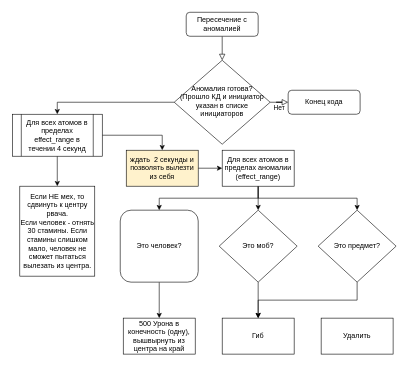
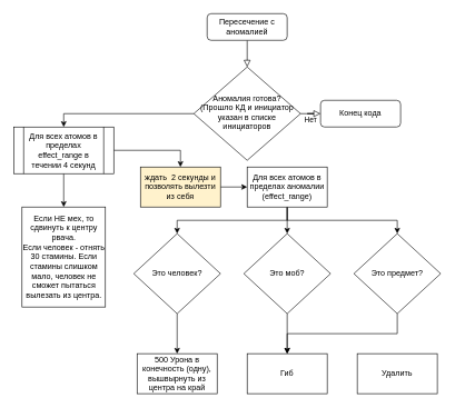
  <mxCell id="0" />
  <mxCell id="1" parent="0" />
  <mxCell id="2" value="" style="rounded=0;html=1;jettySize=auto;orthogonalLoop=1;fontSize=11;endArrow=block;endFill=0;endSize=8;strokeWidth=1;shadow=0;labelBackgroundColor=none;edgeStyle=orthogonalEdgeStyle;" parent="1" source="3" target="6" edge="1"><mxGeometry relative="1" as="geometry" /></mxCell>
  <mxCell id="3" value="Пересечение с аномалией" style="rounded=1;whiteSpace=wrap;html=1;fontSize=12;glass=0;strokeWidth=1;shadow=0;" parent="1" vertex="1"><mxGeometry x="310" y="20" width="120" height="40" as="geometry" /></mxCell>
  <mxCell id="4" value="Нет" style="edgeStyle=orthogonalEdgeStyle;rounded=0;html=1;jettySize=auto;orthogonalLoop=1;fontSize=11;endArrow=block;endFill=0;endSize=8;strokeWidth=1;shadow=0;labelBackgroundColor=none;" parent="1" source="6" target="7" edge="1"><mxGeometry y="10" relative="1" as="geometry"><mxPoint as="offset" /></mxGeometry></mxCell>
  <mxCell id="5" style="edgeStyle=orthogonalEdgeStyle;rounded=0;orthogonalLoop=1;jettySize=auto;html=1;exitX=0;exitY=0.5;exitDx=0;exitDy=0;entryX=0.5;entryY=0;entryDx=0;entryDy=0;" edge="1" parent="1" source="6" target="10"><mxGeometry relative="1" as="geometry"><mxPoint x="195" y="150" as="targetPoint" /></mxGeometry></mxCell>
  <mxCell id="6" value="Аномалия готова? (Прошло КД и инициатор указан в списке инициаторов" style="rhombus;whiteSpace=wrap;html=1;shadow=0;fontFamily=Helvetica;fontSize=12;align=center;strokeWidth=1;spacing=6;spacingTop=-4;" parent="1" vertex="1"><mxGeometry x="290" y="100" width="160" height="140" as="geometry" /></mxCell>
  <mxCell id="7" value="Конец кода" style="rounded=1;whiteSpace=wrap;html=1;fontSize=12;glass=0;strokeWidth=1;shadow=0;" parent="1" vertex="1"><mxGeometry x="480" y="150" width="120" height="40" as="geometry" /></mxCell>
  <mxCell id="8" style="edgeStyle=orthogonalEdgeStyle;rounded=0;orthogonalLoop=1;jettySize=auto;html=1;exitX=0.5;exitY=1;exitDx=0;exitDy=0;entryX=0.5;entryY=0;entryDx=0;entryDy=0;" edge="1" parent="1" source="10" target="11"><mxGeometry relative="1" as="geometry" /></mxCell>
  <mxCell id="9" style="edgeStyle=orthogonalEdgeStyle;rounded=0;orthogonalLoop=1;jettySize=auto;html=1;exitX=1;exitY=0.5;exitDx=0;exitDy=0;entryX=0.5;entryY=0;entryDx=0;entryDy=0;" edge="1" parent="1" source="10" target="13"><mxGeometry relative="1" as="geometry" /></mxCell>
  <mxCell id="10" value="Для всех атомов в пределах effect_range в течении 4 секунд" style="shape=process;whiteSpace=wrap;html=1;backgroundOutline=1;" vertex="1" parent="1"><mxGeometry x="20" y="190" width="150" height="70" as="geometry" /></mxCell>
  <mxCell id="11" value="Если НЕ мех, то сдвинуть к центру рвача.&lt;br&gt;Если человек - отнять 30 стамины. Если стамины слишком мало, человек не сможет пытаться вылезать из центра." style="rounded=0;whiteSpace=wrap;html=1;" vertex="1" parent="1"><mxGeometry x="32.5" y="310" width="125" height="150" as="geometry" /></mxCell>
  <mxCell id="12" style="edgeStyle=orthogonalEdgeStyle;rounded=0;orthogonalLoop=1;jettySize=auto;html=1;exitX=1;exitY=0.5;exitDx=0;exitDy=0;entryX=0;entryY=0.5;entryDx=0;entryDy=0;" edge="1" parent="1" source="13" target="20"><mxGeometry relative="1" as="geometry" /></mxCell>
  <mxCell id="13" value="ждать&amp;nbsp; 2 секунды и позволять вылезти из себя" style="rounded=0;whiteSpace=wrap;html=1;fillColor=#fff2cc;" vertex="1" parent="1"><mxGeometry x="210" y="250" width="120" height="60" as="geometry" /></mxCell>
  <mxCell id="14" style="edgeStyle=orthogonalEdgeStyle;rounded=0;orthogonalLoop=1;jettySize=auto;html=1;exitX=0.5;exitY=1;exitDx=0;exitDy=0;entryX=0.5;entryY=0;entryDx=0;entryDy=0;" edge="1" parent="1" source="15" target="23"><mxGeometry relative="1" as="geometry" /></mxCell>
  <mxCell id="15" value="Это моб?" style="rhombus;whiteSpace=wrap;html=1;" vertex="1" parent="1"><mxGeometry x="365" y="350" width="130" height="120" as="geometry" /></mxCell>
  <mxCell id="16" value="500 Урона в конечность (одну), вышвырнуть из центра на край" style="rounded=0;whiteSpace=wrap;html=1;" vertex="1" parent="1"><mxGeometry x="205" y="530" width="120" height="60" as="geometry" /></mxCell>
  <mxCell id="17" style="edgeStyle=orthogonalEdgeStyle;rounded=0;orthogonalLoop=1;jettySize=auto;html=1;exitX=0.5;exitY=1;exitDx=0;exitDy=0;entryX=0.5;entryY=0;entryDx=0;entryDy=0;" edge="1" parent="1" source="20" target="15"><mxGeometry relative="1" as="geometry" /></mxCell>
  <mxCell id="18" style="edgeStyle=orthogonalEdgeStyle;rounded=0;orthogonalLoop=1;jettySize=auto;html=1;exitX=0.5;exitY=1;exitDx=0;exitDy=0;entryX=0.5;entryY=0;entryDx=0;entryDy=0;" edge="1" parent="1" source="20" target="22"><mxGeometry relative="1" as="geometry" /></mxCell>
  <mxCell id="19" style="edgeStyle=orthogonalEdgeStyle;rounded=0;orthogonalLoop=1;jettySize=auto;html=1;exitX=0.5;exitY=1;exitDx=0;exitDy=0;entryX=0.5;entryY=0;entryDx=0;entryDy=0;" edge="1" parent="1" source="20" target="25"><mxGeometry relative="1" as="geometry" /></mxCell>
  <mxCell id="20" value="Для всех атомов в пределах аномалии (effect_range)" style="rounded=0;whiteSpace=wrap;html=1;" vertex="1" parent="1"><mxGeometry x="370" y="250" width="120" height="60" as="geometry" /></mxCell>
  <mxCell id="21" style="edgeStyle=orthogonalEdgeStyle;rounded=0;orthogonalLoop=1;jettySize=auto;html=1;exitX=0.5;exitY=1;exitDx=0;exitDy=0;entryX=0.5;entryY=0;entryDx=0;entryDy=0;" edge="1" parent="1" source="22" target="16"><mxGeometry relative="1" as="geometry" /></mxCell>
- <mxCell id="22" value="Это человек?" style="whiteSpace=wrap;html=1;rounded=1;" vertex="1" parent="1"><mxGeometry x="200" y="350" width="130" height="120" as="geometry" /></mxCell>
+ <mxCell id="22" value="Это человек?" style="rhombus;whiteSpace=wrap;html=1;" vertex="1" parent="1"><mxGeometry x="200" y="350" width="130" height="120" as="geometry" /></mxCell>
  <mxCell id="23" value="Гиб" style="rounded=0;whiteSpace=wrap;html=1;" vertex="1" parent="1"><mxGeometry x="370" y="530" width="120" height="60" as="geometry" /></mxCell>
  <mxCell id="24" style="edgeStyle=orthogonalEdgeStyle;rounded=0;orthogonalLoop=1;jettySize=auto;html=1;exitX=0.5;exitY=1;exitDx=0;exitDy=0;" edge="1" parent="1" source="25" target="23"><mxGeometry relative="1" as="geometry" /></mxCell>
  <mxCell id="25" value="Это предмет?" style="rhombus;whiteSpace=wrap;html=1;" vertex="1" parent="1"><mxGeometry x="530" y="350" width="130" height="120" as="geometry" /></mxCell>
  <mxCell id="26" value="Удалить" style="rounded=0;whiteSpace=wrap;html=1;" vertex="1" parent="1"><mxGeometry x="535" y="530" width="120" height="60" as="geometry" /></mxCell>
